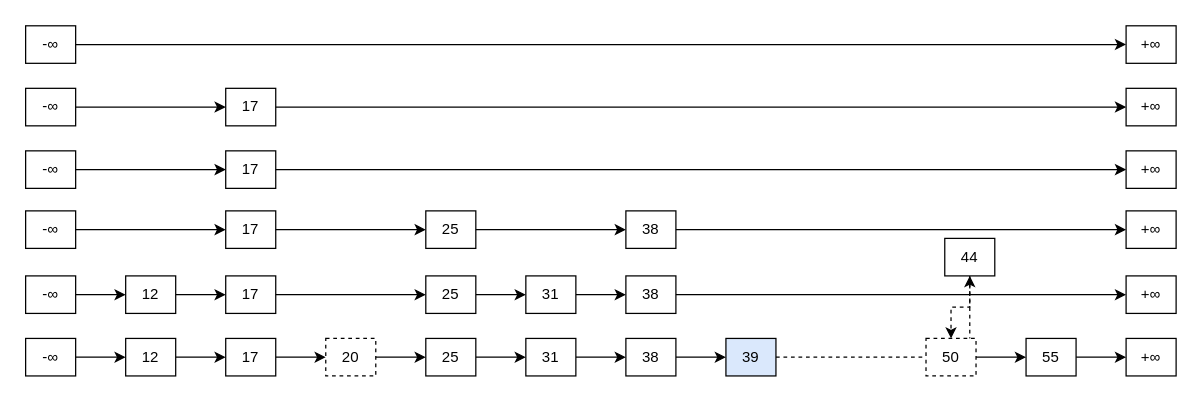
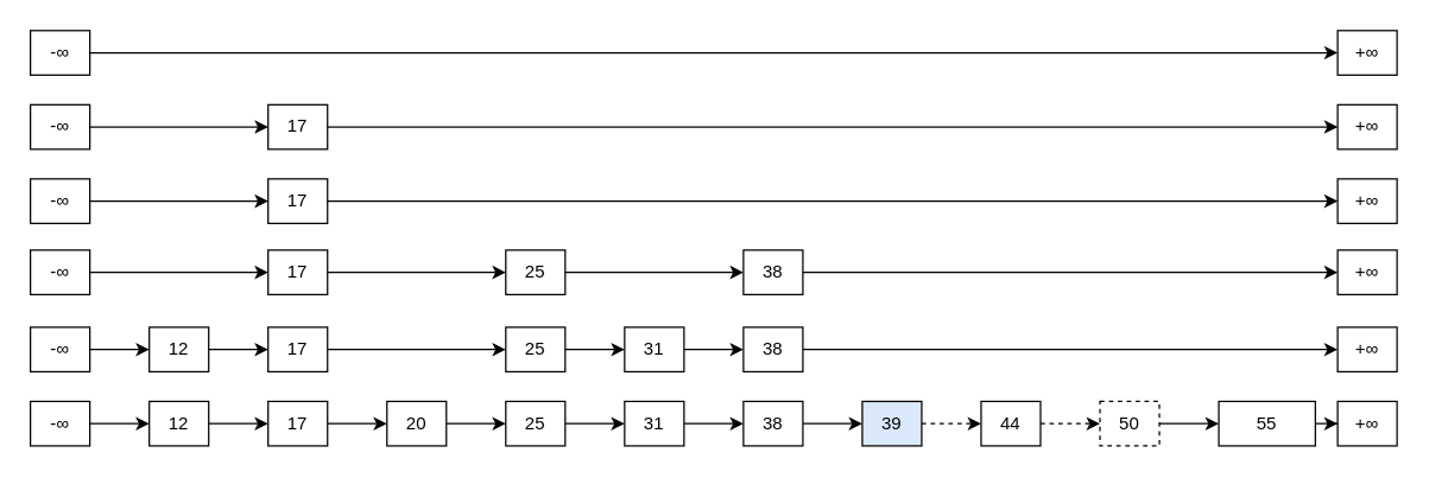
  <mxCell id="0" />
  <mxCell id="1" parent="0" />
  <mxCell id="2" value="" style="edgeStyle=orthogonalEdgeStyle;rounded=0;orthogonalLoop=1;jettySize=auto;html=1;" edge="1" parent="1" source="3" target="5"><mxGeometry relative="1" as="geometry" /></mxCell>
  <mxCell id="3" value="-∞" style="rounded=0;whiteSpace=wrap;html=1;" vertex="1" parent="1"><mxGeometry x="20" y="270" width="40" height="30" as="geometry" /></mxCell>
  <mxCell id="4" value="" style="edgeStyle=orthogonalEdgeStyle;rounded=0;orthogonalLoop=1;jettySize=auto;html=1;" edge="1" parent="1" source="5" target="7"><mxGeometry relative="1" as="geometry" /></mxCell>
  <mxCell id="5" value="12" style="whiteSpace=wrap;html=1;rounded=0;" vertex="1" parent="1"><mxGeometry x="100" y="270" width="40" height="30" as="geometry" /></mxCell>
  <mxCell id="6" value="" style="edgeStyle=orthogonalEdgeStyle;rounded=0;orthogonalLoop=1;jettySize=auto;html=1;" edge="1" parent="1" source="7" target="9"><mxGeometry relative="1" as="geometry" /></mxCell>
  <mxCell id="7" value="17" style="whiteSpace=wrap;html=1;rounded=0;" vertex="1" parent="1"><mxGeometry x="180" y="270" width="40" height="30" as="geometry" /></mxCell>
  <mxCell id="8" value="" style="edgeStyle=orthogonalEdgeStyle;rounded=0;orthogonalLoop=1;jettySize=auto;html=1;" edge="1" parent="1" source="9" target="11"><mxGeometry relative="1" as="geometry" /></mxCell>
- <mxCell id="9" value="20" style="whiteSpace=wrap;html=1;rounded=0;dashed=1;" vertex="1" parent="1"><mxGeometry x="260" y="270" width="40" height="30" as="geometry" /></mxCell>
+ <mxCell id="9" value="20" style="whiteSpace=wrap;html=1;rounded=0;" vertex="1" parent="1"><mxGeometry x="260" y="270" width="40" height="30" as="geometry" /></mxCell>
  <mxCell id="10" value="" style="edgeStyle=orthogonalEdgeStyle;rounded=0;orthogonalLoop=1;jettySize=auto;html=1;" edge="1" parent="1" source="11" target="13"><mxGeometry relative="1" as="geometry" /></mxCell>
  <mxCell id="11" value="25" style="whiteSpace=wrap;html=1;rounded=0;" vertex="1" parent="1"><mxGeometry x="340" y="270" width="40" height="30" as="geometry" /></mxCell>
  <mxCell id="12" value="" style="edgeStyle=orthogonalEdgeStyle;rounded=0;orthogonalLoop=1;jettySize=auto;html=1;" edge="1" parent="1" source="13" target="15"><mxGeometry relative="1" as="geometry" /></mxCell>
  <mxCell id="13" value="31" style="whiteSpace=wrap;html=1;rounded=0;" vertex="1" parent="1"><mxGeometry x="420" y="270" width="40" height="30" as="geometry" /></mxCell>
  <mxCell id="14" value="" style="edgeStyle=orthogonalEdgeStyle;rounded=0;orthogonalLoop=1;jettySize=auto;html=1;" edge="1" parent="1" source="15" target="17"><mxGeometry relative="1" as="geometry" /></mxCell>
  <mxCell id="15" value="38" style="whiteSpace=wrap;html=1;rounded=0;" vertex="1" parent="1"><mxGeometry x="500" y="270" width="40" height="30" as="geometry" /></mxCell>
  <mxCell id="16" value="" style="edgeStyle=orthogonalEdgeStyle;rounded=0;orthogonalLoop=1;jettySize=auto;html=1;dashed=1;" edge="1" parent="1" source="17" target="19"><mxGeometry relative="1" as="geometry" /></mxCell>
  <mxCell id="17" value="39" style="whiteSpace=wrap;html=1;rounded=0;fillColor=#dae8fc;" vertex="1" parent="1"><mxGeometry x="580" y="270" width="40" height="30" as="geometry" /></mxCell>
  <mxCell id="18" value="" style="edgeStyle=orthogonalEdgeStyle;rounded=0;orthogonalLoop=1;jettySize=auto;html=1;dashed=1;" edge="1" parent="1" source="19" target="21"><mxGeometry relative="1" as="geometry" /></mxCell>
- <mxCell id="19" value="44" style="whiteSpace=wrap;html=1;rounded=0;" vertex="1" parent="1"><mxGeometry x="755" y="190" width="40" height="30" as="geometry" /></mxCell>
+ <mxCell id="19" value="44" style="whiteSpace=wrap;html=1;rounded=0;" vertex="1" parent="1"><mxGeometry x="660" y="270" width="40" height="30" as="geometry" /></mxCell>
  <mxCell id="20" value="" style="edgeStyle=orthogonalEdgeStyle;rounded=0;orthogonalLoop=1;jettySize=auto;html=1;" edge="1" parent="1" source="21" target="23"><mxGeometry relative="1" as="geometry" /></mxCell>
  <mxCell id="21" value="50" style="whiteSpace=wrap;html=1;rounded=0;dashed=1;" vertex="1" parent="1"><mxGeometry x="740" y="270" width="40" height="30" as="geometry" /></mxCell>
  <mxCell id="22" value="" style="edgeStyle=orthogonalEdgeStyle;rounded=0;orthogonalLoop=1;jettySize=auto;html=1;" edge="1" parent="1" source="23" target="24"><mxGeometry relative="1" as="geometry" /></mxCell>
- <mxCell id="23" value="55" style="whiteSpace=wrap;html=1;rounded=0;" vertex="1" parent="1"><mxGeometry x="820" y="270" width="40" height="30" as="geometry" /></mxCell>
+ <mxCell id="23" value="55" style="whiteSpace=wrap;html=1;rounded=0;" vertex="1" parent="1"><mxGeometry x="820" y="270" width="65" height="30" as="geometry" /></mxCell>
  <mxCell id="24" value="+∞" style="whiteSpace=wrap;html=1;rounded=0;" vertex="1" parent="1"><mxGeometry x="900" y="270" width="40" height="30" as="geometry" /></mxCell>
  <mxCell id="25" value="" style="edgeStyle=orthogonalEdgeStyle;rounded=0;orthogonalLoop=1;jettySize=auto;html=1;" edge="1" parent="1" source="26" target="28"><mxGeometry relative="1" as="geometry" /></mxCell>
  <mxCell id="26" value="-∞" style="rounded=0;whiteSpace=wrap;html=1;" vertex="1" parent="1"><mxGeometry x="20" y="220" width="40" height="30" as="geometry" /></mxCell>
  <mxCell id="27" value="" style="edgeStyle=orthogonalEdgeStyle;rounded=0;orthogonalLoop=1;jettySize=auto;html=1;" edge="1" parent="1" source="28" target="29"><mxGeometry relative="1" as="geometry" /></mxCell>
  <mxCell id="28" value="12" style="whiteSpace=wrap;html=1;rounded=0;" vertex="1" parent="1"><mxGeometry x="100" y="220" width="40" height="30" as="geometry" /></mxCell>
  <mxCell id="29" value="17" style="whiteSpace=wrap;html=1;rounded=0;" vertex="1" parent="1"><mxGeometry x="180" y="220" width="40" height="30" as="geometry" /></mxCell>
  <mxCell id="30" value="" style="edgeStyle=orthogonalEdgeStyle;rounded=0;orthogonalLoop=1;jettySize=auto;html=1;exitX=1;exitY=0.5;exitDx=0;exitDy=0;" edge="1" parent="1" source="29" target="32"><mxGeometry relative="1" as="geometry"><mxPoint x="300" y="235" as="sourcePoint" /></mxGeometry></mxCell>
  <mxCell id="31" value="" style="edgeStyle=orthogonalEdgeStyle;rounded=0;orthogonalLoop=1;jettySize=auto;html=1;" edge="1" parent="1" source="32" target="34"><mxGeometry relative="1" as="geometry" /></mxCell>
  <mxCell id="32" value="25" style="whiteSpace=wrap;html=1;rounded=0;" vertex="1" parent="1"><mxGeometry x="340" y="220" width="40" height="30" as="geometry" /></mxCell>
  <mxCell id="33" value="" style="edgeStyle=orthogonalEdgeStyle;rounded=0;orthogonalLoop=1;jettySize=auto;html=1;" edge="1" parent="1" source="34" target="35"><mxGeometry relative="1" as="geometry" /></mxCell>
  <mxCell id="34" value="31" style="whiteSpace=wrap;html=1;rounded=0;" vertex="1" parent="1"><mxGeometry x="420" y="220" width="40" height="30" as="geometry" /></mxCell>
  <mxCell id="35" value="38" style="whiteSpace=wrap;html=1;rounded=0;" vertex="1" parent="1"><mxGeometry x="500" y="220" width="40" height="30" as="geometry" /></mxCell>
  <mxCell id="36" value="" style="edgeStyle=orthogonalEdgeStyle;rounded=0;orthogonalLoop=1;jettySize=auto;html=1;exitX=1;exitY=0.5;exitDx=0;exitDy=0;" edge="1" parent="1" source="35" target="37"><mxGeometry relative="1" as="geometry"><mxPoint x="860" y="235" as="sourcePoint" /></mxGeometry></mxCell>
  <mxCell id="37" value="+∞" style="whiteSpace=wrap;html=1;rounded=0;" vertex="1" parent="1"><mxGeometry x="900" y="220" width="40" height="30" as="geometry" /></mxCell>
  <mxCell id="38" value="-∞" style="rounded=0;whiteSpace=wrap;html=1;" vertex="1" parent="1"><mxGeometry x="20" y="168" width="40" height="30" as="geometry" /></mxCell>
  <mxCell id="39" value="" style="edgeStyle=orthogonalEdgeStyle;rounded=0;orthogonalLoop=1;jettySize=auto;html=1;exitX=1;exitY=0.5;exitDx=0;exitDy=0;" edge="1" parent="1" source="38" target="40"><mxGeometry relative="1" as="geometry"><mxPoint x="140" y="183" as="sourcePoint" /></mxGeometry></mxCell>
  <mxCell id="40" value="17" style="whiteSpace=wrap;html=1;rounded=0;" vertex="1" parent="1"><mxGeometry x="180" y="168" width="40" height="30" as="geometry" /></mxCell>
  <mxCell id="41" value="" style="edgeStyle=orthogonalEdgeStyle;rounded=0;orthogonalLoop=1;jettySize=auto;html=1;exitX=1;exitY=0.5;exitDx=0;exitDy=0;" edge="1" parent="1" source="40" target="42"><mxGeometry relative="1" as="geometry"><mxPoint x="300" y="183" as="sourcePoint" /></mxGeometry></mxCell>
  <mxCell id="42" value="25" style="whiteSpace=wrap;html=1;rounded=0;" vertex="1" parent="1"><mxGeometry x="340" y="168" width="40" height="30" as="geometry" /></mxCell>
  <mxCell id="43" value="" style="edgeStyle=orthogonalEdgeStyle;rounded=0;orthogonalLoop=1;jettySize=auto;html=1;exitX=1;exitY=0.5;exitDx=0;exitDy=0;" edge="1" parent="1" source="42" target="44"><mxGeometry relative="1" as="geometry"><mxPoint x="460" y="183" as="sourcePoint" /></mxGeometry></mxCell>
  <mxCell id="44" value="38" style="whiteSpace=wrap;html=1;rounded=0;" vertex="1" parent="1"><mxGeometry x="500" y="168" width="40" height="30" as="geometry" /></mxCell>
  <mxCell id="45" value="" style="edgeStyle=orthogonalEdgeStyle;rounded=0;orthogonalLoop=1;jettySize=auto;html=1;exitX=1;exitY=0.5;exitDx=0;exitDy=0;" edge="1" parent="1" source="44" target="46"><mxGeometry relative="1" as="geometry"><mxPoint x="860" y="183" as="sourcePoint" /></mxGeometry></mxCell>
  <mxCell id="46" value="+∞" style="whiteSpace=wrap;html=1;rounded=0;" vertex="1" parent="1"><mxGeometry x="900" y="168" width="40" height="30" as="geometry" /></mxCell>
  <mxCell id="47" value="-∞" style="rounded=0;whiteSpace=wrap;html=1;" vertex="1" parent="1"><mxGeometry x="20" y="120" width="40" height="30" as="geometry" /></mxCell>
  <mxCell id="48" value="" style="edgeStyle=orthogonalEdgeStyle;rounded=0;orthogonalLoop=1;jettySize=auto;html=1;exitX=1;exitY=0.5;exitDx=0;exitDy=0;" edge="1" parent="1" source="47" target="49"><mxGeometry relative="1" as="geometry"><mxPoint x="140" y="135" as="sourcePoint" /></mxGeometry></mxCell>
  <mxCell id="49" value="17" style="whiteSpace=wrap;html=1;rounded=0;" vertex="1" parent="1"><mxGeometry x="180" y="120" width="40" height="30" as="geometry" /></mxCell>
  <mxCell id="50" value="" style="edgeStyle=orthogonalEdgeStyle;rounded=0;orthogonalLoop=1;jettySize=auto;html=1;exitX=1;exitY=0.5;exitDx=0;exitDy=0;" edge="1" parent="1" source="49" target="51"><mxGeometry relative="1" as="geometry"><mxPoint x="540" y="135" as="sourcePoint" /></mxGeometry></mxCell>
  <mxCell id="51" value="+∞" style="whiteSpace=wrap;html=1;rounded=0;" vertex="1" parent="1"><mxGeometry x="900" y="120" width="40" height="30" as="geometry" /></mxCell>
  <mxCell id="52" value="-∞" style="rounded=0;whiteSpace=wrap;html=1;" vertex="1" parent="1"><mxGeometry x="20" y="70" width="40" height="30" as="geometry" /></mxCell>
  <mxCell id="53" value="" style="edgeStyle=orthogonalEdgeStyle;rounded=0;orthogonalLoop=1;jettySize=auto;html=1;exitX=1;exitY=0.5;exitDx=0;exitDy=0;" edge="1" parent="1" source="52" target="54"><mxGeometry relative="1" as="geometry"><mxPoint x="140" y="85" as="sourcePoint" /></mxGeometry></mxCell>
  <mxCell id="54" value="17" style="whiteSpace=wrap;html=1;rounded=0;" vertex="1" parent="1"><mxGeometry x="180" y="70" width="40" height="30" as="geometry" /></mxCell>
  <mxCell id="55" value="" style="edgeStyle=orthogonalEdgeStyle;rounded=0;orthogonalLoop=1;jettySize=auto;html=1;exitX=1;exitY=0.5;exitDx=0;exitDy=0;" edge="1" parent="1" source="54" target="56"><mxGeometry relative="1" as="geometry"><mxPoint x="540" y="85" as="sourcePoint" /></mxGeometry></mxCell>
  <mxCell id="56" value="+∞" style="whiteSpace=wrap;html=1;rounded=0;" vertex="1" parent="1"><mxGeometry x="900" y="70" width="40" height="30" as="geometry" /></mxCell>
  <mxCell id="57" value="-∞" style="rounded=0;whiteSpace=wrap;html=1;" vertex="1" parent="1"><mxGeometry x="20" y="20" width="40" height="30" as="geometry" /></mxCell>
  <mxCell id="58" value="" style="edgeStyle=orthogonalEdgeStyle;rounded=0;orthogonalLoop=1;jettySize=auto;html=1;exitX=1;exitY=0.5;exitDx=0;exitDy=0;" edge="1" parent="1" source="57" target="59"><mxGeometry relative="1" as="geometry"><mxPoint x="220" y="35" as="sourcePoint" /></mxGeometry></mxCell>
  <mxCell id="59" value="+∞" style="whiteSpace=wrap;html=1;rounded=0;" vertex="1" parent="1"><mxGeometry x="900" y="20" width="40" height="30" as="geometry" /></mxCell>
